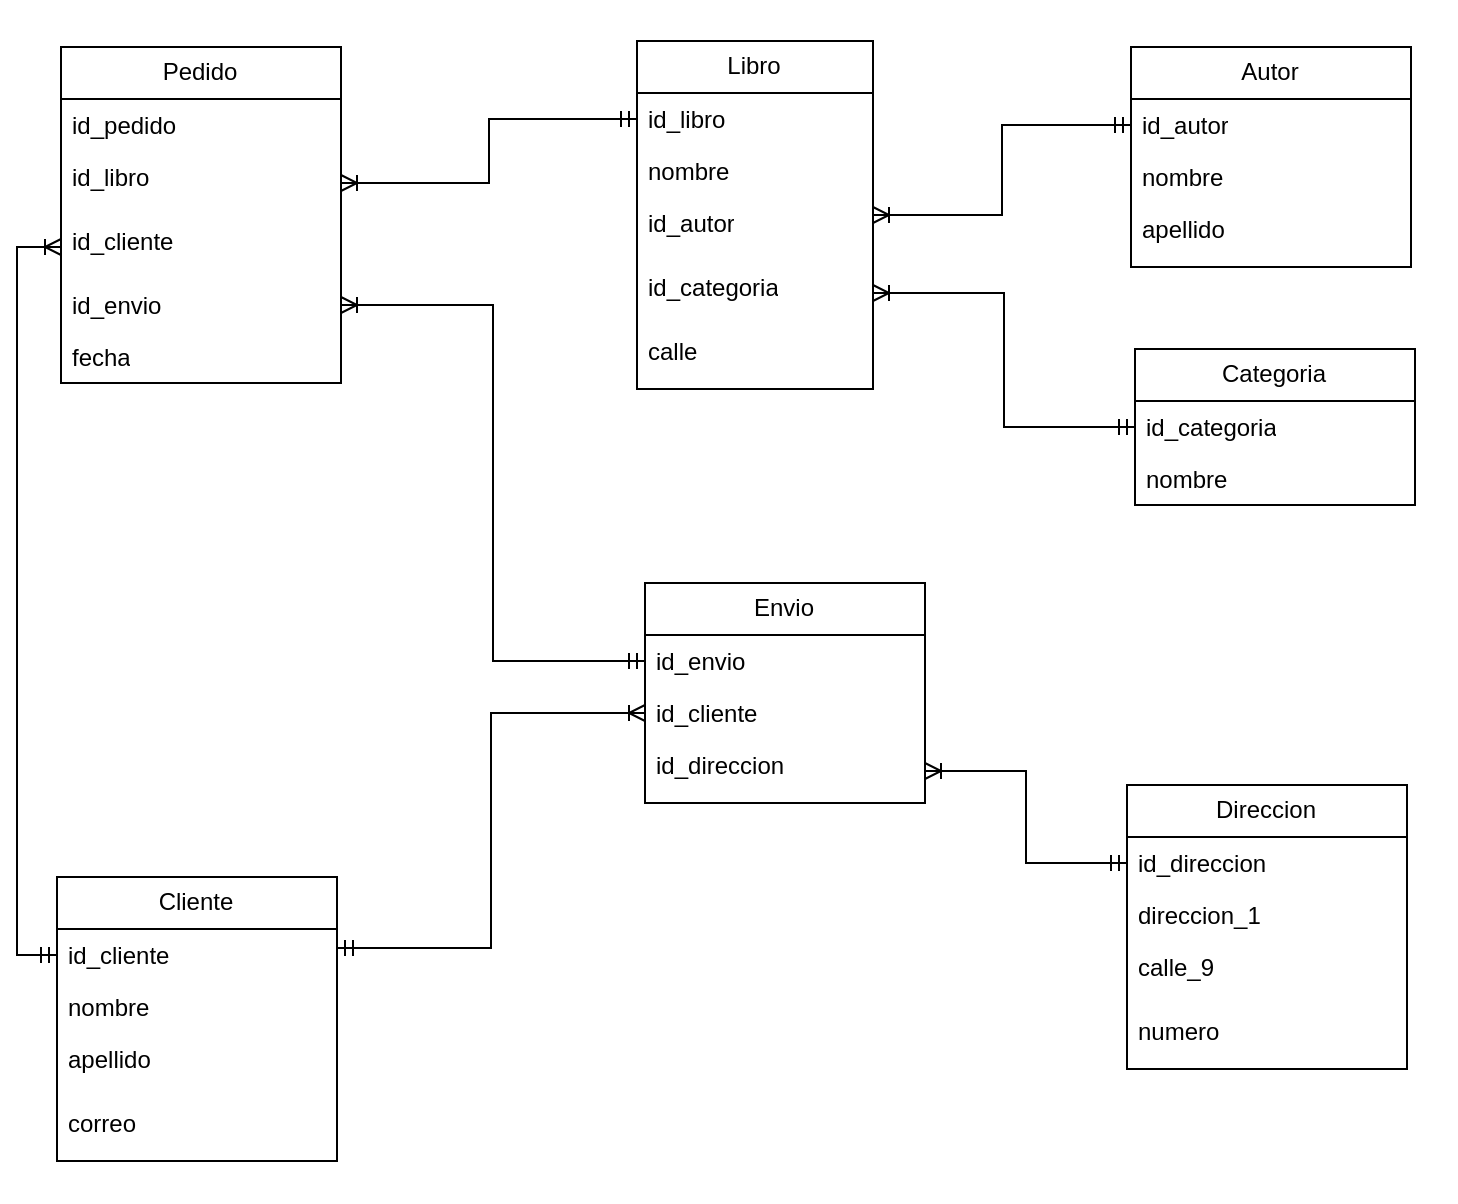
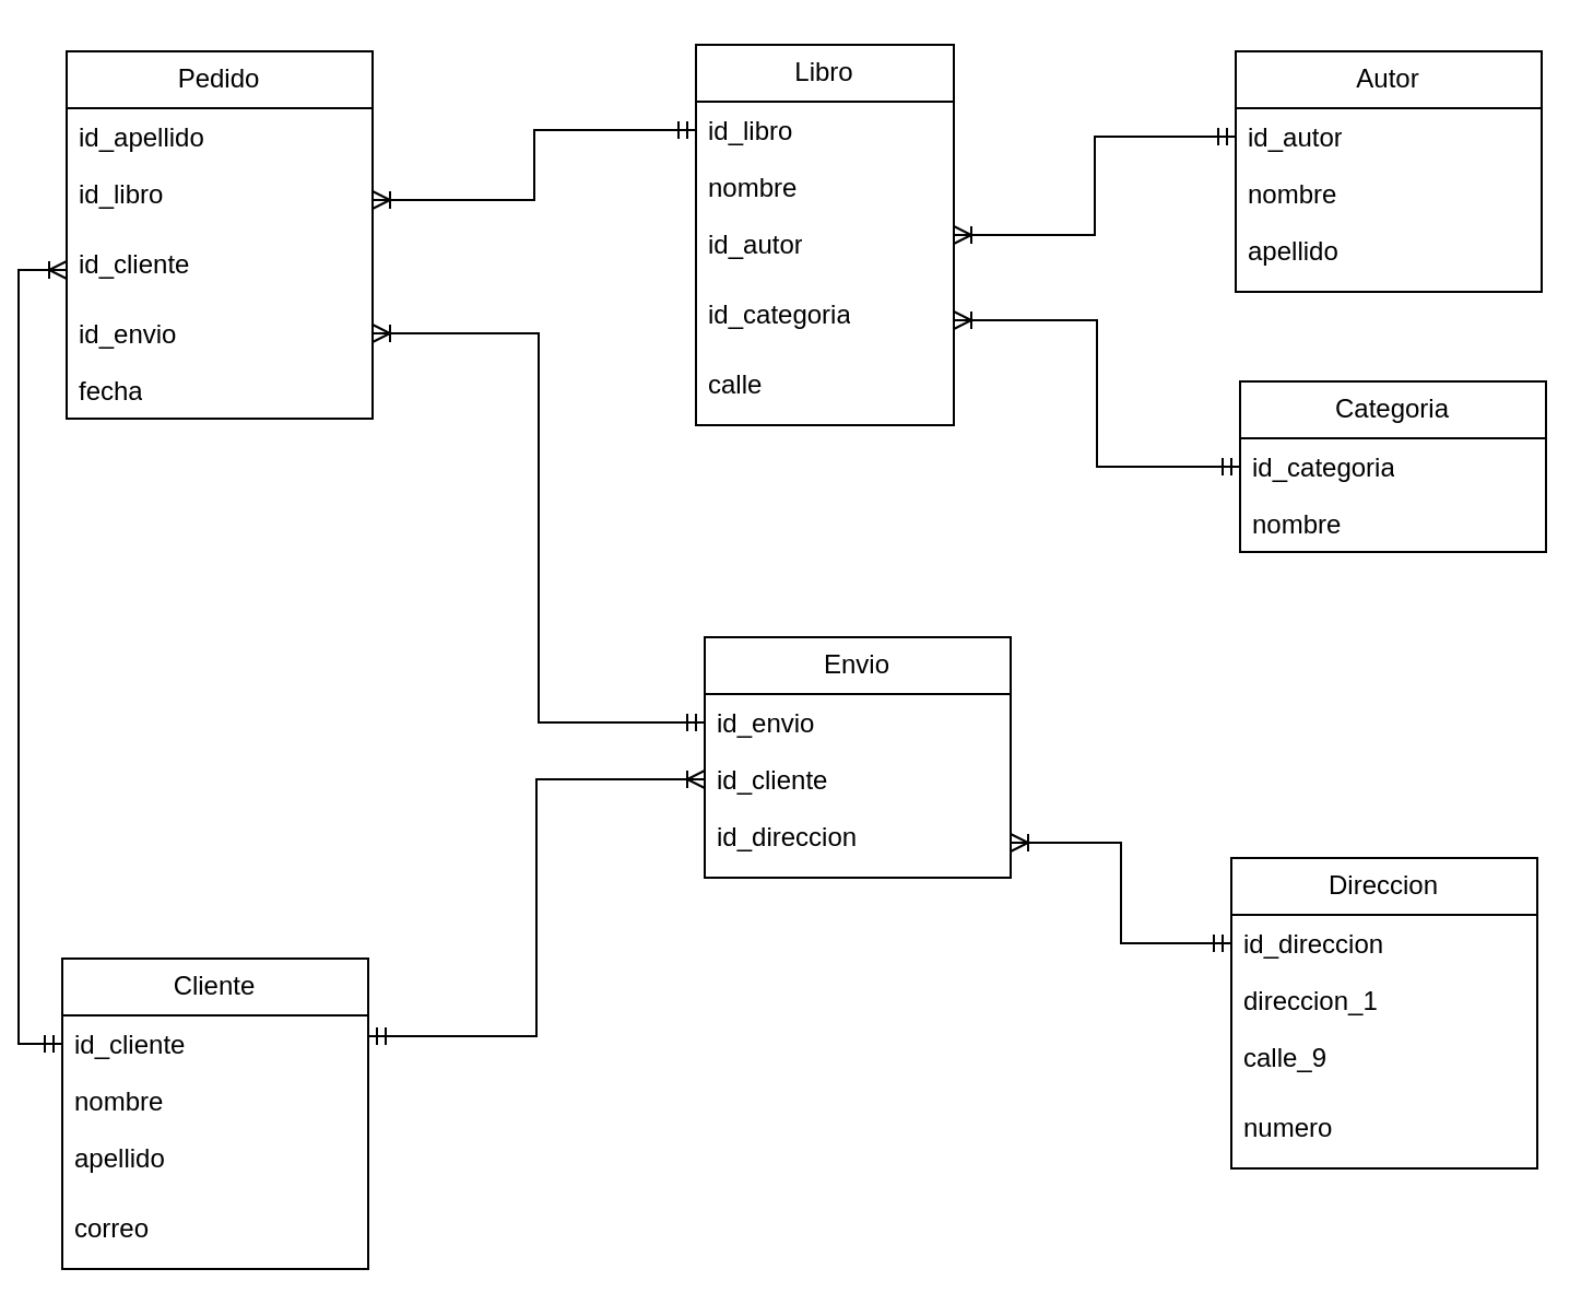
  <mxCell id="0" />
  <mxCell id="1" parent="0" />
  <mxCell id="2" value="Cliente" style="swimlane;fontStyle=0;childLayout=stackLayout;horizontal=1;startSize=26;fillColor=none;horizontalStack=0;resizeParent=1;resizeParentMax=0;resizeLast=0;collapsible=1;marginBottom=0;whiteSpace=wrap;html=1;" parent="1" vertex="1"><mxGeometry x="20" y="438" width="140" height="142" as="geometry" /></mxCell>
  <mxCell id="3" value="id_cliente" style="text;strokeColor=none;fillColor=none;align=left;verticalAlign=top;spacingLeft=4;spacingRight=4;overflow=hidden;rotatable=0;points=[[0,0.5],[1,0.5]];portConstraint=eastwest;whiteSpace=wrap;html=1;" parent="2" vertex="1"><mxGeometry y="26" width="140" height="26" as="geometry" /></mxCell>
  <mxCell id="4" value="nombre" style="text;strokeColor=none;fillColor=none;align=left;verticalAlign=top;spacingLeft=4;spacingRight=4;overflow=hidden;rotatable=0;points=[[0,0.5],[1,0.5]];portConstraint=eastwest;whiteSpace=wrap;html=1;" parent="2" vertex="1"><mxGeometry y="52" width="140" height="26" as="geometry" /></mxCell>
  <mxCell id="5" value="apellido" style="text;strokeColor=none;fillColor=none;align=left;verticalAlign=top;spacingLeft=4;spacingRight=4;overflow=hidden;rotatable=0;points=[[0,0.5],[1,0.5]];portConstraint=eastwest;whiteSpace=wrap;html=1;" vertex="1" parent="2"><mxGeometry y="78" width="140" height="32" as="geometry" /></mxCell>
  <mxCell id="6" value="&lt;div&gt;correo&lt;/div&gt;" style="text;strokeColor=none;fillColor=none;align=left;verticalAlign=top;spacingLeft=4;spacingRight=4;overflow=hidden;rotatable=0;points=[[0,0.5],[1,0.5]];portConstraint=eastwest;whiteSpace=wrap;html=1;" parent="2" vertex="1"><mxGeometry y="110" width="140" height="32" as="geometry" /></mxCell>
  <mxCell id="7" style="edgeStyle=orthogonalEdgeStyle;rounded=0;orthogonalLoop=1;jettySize=auto;html=1;entryX=0;entryY=0.5;entryDx=0;entryDy=0;endArrow=ERmandOne;endFill=0;startArrow=ERoneToMany;startFill=0;" edge="1" parent="1" source="8" target="22"><mxGeometry relative="1" as="geometry" /></mxCell>
  <mxCell id="8" value="Libro" style="swimlane;fontStyle=0;childLayout=stackLayout;horizontal=1;startSize=26;fillColor=none;horizontalStack=0;resizeParent=1;resizeParentMax=0;resizeLast=0;collapsible=1;marginBottom=0;whiteSpace=wrap;html=1;" parent="1" vertex="1"><mxGeometry x="310" y="20" width="118" height="174" as="geometry" /></mxCell>
  <mxCell id="9" value="id_libro" style="text;strokeColor=none;fillColor=none;align=left;verticalAlign=top;spacingLeft=4;spacingRight=4;overflow=hidden;rotatable=0;points=[[0,0.5],[1,0.5]];portConstraint=eastwest;whiteSpace=wrap;html=1;" parent="8" vertex="1"><mxGeometry y="26" width="118" height="26" as="geometry" /></mxCell>
  <mxCell id="10" value="nombre" style="text;strokeColor=none;fillColor=none;align=left;verticalAlign=top;spacingLeft=4;spacingRight=4;overflow=hidden;rotatable=0;points=[[0,0.5],[1,0.5]];portConstraint=eastwest;whiteSpace=wrap;html=1;" parent="8" vertex="1"><mxGeometry y="52" width="118" height="26" as="geometry" /></mxCell>
  <mxCell id="11" value="id_autor" style="text;strokeColor=none;fillColor=none;align=left;verticalAlign=top;spacingLeft=4;spacingRight=4;overflow=hidden;rotatable=0;points=[[0,0.5],[1,0.5]];portConstraint=eastwest;whiteSpace=wrap;html=1;" parent="8" vertex="1"><mxGeometry y="78" width="118" height="32" as="geometry" /></mxCell>
  <mxCell id="12" value="id_categoria" style="text;strokeColor=none;fillColor=none;align=left;verticalAlign=top;spacingLeft=4;spacingRight=4;overflow=hidden;rotatable=0;points=[[0,0.5],[1,0.5]];portConstraint=eastwest;whiteSpace=wrap;html=1;" parent="8" vertex="1"><mxGeometry y="110" width="118" height="32" as="geometry" /></mxCell>
  <mxCell id="13" value="calle" style="text;strokeColor=none;fillColor=none;align=left;verticalAlign=top;spacingLeft=4;spacingRight=4;overflow=hidden;rotatable=0;points=[[0,0.5],[1,0.5]];portConstraint=eastwest;whiteSpace=wrap;html=1;" vertex="1" parent="8"><mxGeometry y="142" width="118" height="32" as="geometry" /></mxCell>
  <mxCell id="14" value="Pedido" style="swimlane;fontStyle=0;childLayout=stackLayout;horizontal=1;startSize=26;fillColor=none;horizontalStack=0;resizeParent=1;resizeParentMax=0;resizeLast=0;collapsible=1;marginBottom=0;whiteSpace=wrap;html=1;" parent="1" vertex="1"><mxGeometry x="22" y="23" width="140" height="168" as="geometry" /></mxCell>
- <mxCell id="15" value="id_pedido" style="text;strokeColor=none;fillColor=none;align=left;verticalAlign=top;spacingLeft=4;spacingRight=4;overflow=hidden;rotatable=0;points=[[0,0.5],[1,0.5]];portConstraint=eastwest;whiteSpace=wrap;html=1;" parent="14" vertex="1"><mxGeometry y="26" width="140" height="26" as="geometry" /></mxCell>
+ <mxCell id="15" value="id_apellido" style="text;strokeColor=none;fillColor=none;align=left;verticalAlign=top;spacingLeft=4;spacingRight=4;overflow=hidden;rotatable=0;points=[[0,0.5],[1,0.5]];portConstraint=eastwest;whiteSpace=wrap;html=1;" parent="14" vertex="1"><mxGeometry y="26" width="140" height="26" as="geometry" /></mxCell>
  <mxCell id="16" value="id_libro" style="text;strokeColor=none;fillColor=none;align=left;verticalAlign=top;spacingLeft=4;spacingRight=4;overflow=hidden;rotatable=0;points=[[0,0.5],[1,0.5]];portConstraint=eastwest;whiteSpace=wrap;html=1;" parent="14" vertex="1"><mxGeometry y="52" width="140" height="32" as="geometry" /></mxCell>
  <mxCell id="17" value="id_cliente" style="text;strokeColor=none;fillColor=none;align=left;verticalAlign=top;spacingLeft=4;spacingRight=4;overflow=hidden;rotatable=0;points=[[0,0.5],[1,0.5]];portConstraint=eastwest;whiteSpace=wrap;html=1;" parent="14" vertex="1"><mxGeometry y="84" width="140" height="32" as="geometry" /></mxCell>
  <mxCell id="18" value="id_envio" style="text;strokeColor=none;fillColor=none;align=left;verticalAlign=top;spacingLeft=4;spacingRight=4;overflow=hidden;rotatable=0;points=[[0,0.5],[1,0.5]];portConstraint=eastwest;whiteSpace=wrap;html=1;" vertex="1" parent="14"><mxGeometry y="116" width="140" height="26" as="geometry" /></mxCell>
  <mxCell id="19" value="fecha" style="text;strokeColor=none;fillColor=none;align=left;verticalAlign=top;spacingLeft=4;spacingRight=4;overflow=hidden;rotatable=0;points=[[0,0.5],[1,0.5]];portConstraint=eastwest;whiteSpace=wrap;html=1;" parent="14" vertex="1"><mxGeometry y="142" width="140" height="26" as="geometry" /></mxCell>
  <mxCell id="20" style="edgeStyle=orthogonalEdgeStyle;rounded=0;orthogonalLoop=1;jettySize=auto;html=1;entryX=1;entryY=0.5;entryDx=0;entryDy=0;exitX=0;exitY=0.5;exitDx=0;exitDy=0;endArrow=ERoneToMany;endFill=0;startArrow=ERmandOne;startFill=0;" parent="1" source="9" target="16" edge="1"><mxGeometry relative="1" as="geometry"><mxPoint x="407" y="-134" as="sourcePoint" /><mxPoint x="459" y="105" as="targetPoint" /></mxGeometry></mxCell>
  <mxCell id="21" value="Autor" style="swimlane;fontStyle=0;childLayout=stackLayout;horizontal=1;startSize=26;fillColor=none;horizontalStack=0;resizeParent=1;resizeParentMax=0;resizeLast=0;collapsible=1;marginBottom=0;whiteSpace=wrap;html=1;" vertex="1" parent="1"><mxGeometry x="557" y="23" width="140" height="110" as="geometry" /></mxCell>
  <mxCell id="22" value="id_autor" style="text;strokeColor=none;fillColor=none;align=left;verticalAlign=top;spacingLeft=4;spacingRight=4;overflow=hidden;rotatable=0;points=[[0,0.5],[1,0.5]];portConstraint=eastwest;whiteSpace=wrap;html=1;" vertex="1" parent="21"><mxGeometry y="26" width="140" height="26" as="geometry" /></mxCell>
  <mxCell id="23" value="nombre" style="text;strokeColor=none;fillColor=none;align=left;verticalAlign=top;spacingLeft=4;spacingRight=4;overflow=hidden;rotatable=0;points=[[0,0.5],[1,0.5]];portConstraint=eastwest;whiteSpace=wrap;html=1;" vertex="1" parent="21"><mxGeometry y="52" width="140" height="26" as="geometry" /></mxCell>
  <mxCell id="24" value="apellido" style="text;strokeColor=none;fillColor=none;align=left;verticalAlign=top;spacingLeft=4;spacingRight=4;overflow=hidden;rotatable=0;points=[[0,0.5],[1,0.5]];portConstraint=eastwest;whiteSpace=wrap;html=1;" vertex="1" parent="21"><mxGeometry y="78" width="140" height="32" as="geometry" /></mxCell>
  <mxCell id="25" value="Categoria" style="swimlane;fontStyle=0;childLayout=stackLayout;horizontal=1;startSize=26;fillColor=none;horizontalStack=0;resizeParent=1;resizeParentMax=0;resizeLast=0;collapsible=1;marginBottom=0;whiteSpace=wrap;html=1;" vertex="1" parent="1"><mxGeometry x="559" y="174" width="140" height="78" as="geometry" /></mxCell>
  <mxCell id="26" value="id_categoria" style="text;strokeColor=none;fillColor=none;align=left;verticalAlign=top;spacingLeft=4;spacingRight=4;overflow=hidden;rotatable=0;points=[[0,0.5],[1,0.5]];portConstraint=eastwest;whiteSpace=wrap;html=1;" vertex="1" parent="25"><mxGeometry y="26" width="140" height="26" as="geometry" /></mxCell>
  <mxCell id="27" value="nombre" style="text;strokeColor=none;fillColor=none;align=left;verticalAlign=top;spacingLeft=4;spacingRight=4;overflow=hidden;rotatable=0;points=[[0,0.5],[1,0.5]];portConstraint=eastwest;whiteSpace=wrap;html=1;" vertex="1" parent="25"><mxGeometry y="52" width="140" height="26" as="geometry" /></mxCell>
  <mxCell id="28" style="edgeStyle=orthogonalEdgeStyle;rounded=0;orthogonalLoop=1;jettySize=auto;html=1;entryX=0;entryY=0.5;entryDx=0;entryDy=0;exitX=1;exitY=0.5;exitDx=0;exitDy=0;endArrow=ERmandOne;endFill=0;startArrow=ERoneToMany;startFill=0;" edge="1" parent="1" source="12" target="26"><mxGeometry relative="1" as="geometry"><mxPoint x="481" y="-55.5" as="sourcePoint" /><mxPoint x="525" y="203.5" as="targetPoint" /></mxGeometry></mxCell>
  <mxCell id="29" value="Direccion" style="swimlane;fontStyle=0;childLayout=stackLayout;horizontal=1;startSize=26;fillColor=none;horizontalStack=0;resizeParent=1;resizeParentMax=0;resizeLast=0;collapsible=1;marginBottom=0;whiteSpace=wrap;html=1;" vertex="1" parent="1"><mxGeometry x="555" y="392" width="140" height="142" as="geometry" /></mxCell>
  <mxCell id="30" value="id_direccion" style="text;strokeColor=none;fillColor=none;align=left;verticalAlign=top;spacingLeft=4;spacingRight=4;overflow=hidden;rotatable=0;points=[[0,0.5],[1,0.5]];portConstraint=eastwest;whiteSpace=wrap;html=1;" vertex="1" parent="29"><mxGeometry y="26" width="140" height="26" as="geometry" /></mxCell>
  <mxCell id="31" value="direccion_1" style="text;strokeColor=none;fillColor=none;align=left;verticalAlign=top;spacingLeft=4;spacingRight=4;overflow=hidden;rotatable=0;points=[[0,0.5],[1,0.5]];portConstraint=eastwest;whiteSpace=wrap;html=1;" vertex="1" parent="29"><mxGeometry y="52" width="140" height="26" as="geometry" /></mxCell>
  <mxCell id="32" value="calle_9" style="text;strokeColor=none;fillColor=none;align=left;verticalAlign=top;spacingLeft=4;spacingRight=4;overflow=hidden;rotatable=0;points=[[0,0.5],[1,0.5]];portConstraint=eastwest;whiteSpace=wrap;html=1;" vertex="1" parent="29"><mxGeometry y="78" width="140" height="32" as="geometry" /></mxCell>
  <mxCell id="33" value="numero" style="text;strokeColor=none;fillColor=none;align=left;verticalAlign=top;spacingLeft=4;spacingRight=4;overflow=hidden;rotatable=0;points=[[0,0.5],[1,0.5]];portConstraint=eastwest;whiteSpace=wrap;html=1;" vertex="1" parent="29"><mxGeometry y="110" width="140" height="32" as="geometry" /></mxCell>
  <mxCell id="34" value="Envio" style="swimlane;fontStyle=0;childLayout=stackLayout;horizontal=1;startSize=26;fillColor=none;horizontalStack=0;resizeParent=1;resizeParentMax=0;resizeLast=0;collapsible=1;marginBottom=0;whiteSpace=wrap;html=1;" vertex="1" parent="1"><mxGeometry x="314" y="291" width="140" height="110" as="geometry" /></mxCell>
  <mxCell id="35" value="id_envio" style="text;strokeColor=none;fillColor=none;align=left;verticalAlign=top;spacingLeft=4;spacingRight=4;overflow=hidden;rotatable=0;points=[[0,0.5],[1,0.5]];portConstraint=eastwest;whiteSpace=wrap;html=1;" vertex="1" parent="34"><mxGeometry y="26" width="140" height="26" as="geometry" /></mxCell>
  <mxCell id="36" value="id_cliente" style="text;strokeColor=none;fillColor=none;align=left;verticalAlign=top;spacingLeft=4;spacingRight=4;overflow=hidden;rotatable=0;points=[[0,0.5],[1,0.5]];portConstraint=eastwest;whiteSpace=wrap;html=1;" vertex="1" parent="34"><mxGeometry y="52" width="140" height="26" as="geometry" /></mxCell>
  <mxCell id="37" value="id_direccion" style="text;strokeColor=none;fillColor=none;align=left;verticalAlign=top;spacingLeft=4;spacingRight=4;overflow=hidden;rotatable=0;points=[[0,0.5],[1,0.5]];portConstraint=eastwest;whiteSpace=wrap;html=1;" vertex="1" parent="34"><mxGeometry y="78" width="140" height="32" as="geometry" /></mxCell>
  <mxCell id="38" style="edgeStyle=orthogonalEdgeStyle;rounded=0;orthogonalLoop=1;jettySize=auto;html=1;entryX=1;entryY=0.5;entryDx=0;entryDy=0;endArrow=ERoneToMany;endFill=0;startArrow=ERmandOne;startFill=0;" edge="1" parent="1" source="30" target="37"><mxGeometry relative="1" as="geometry" /></mxCell>
  <mxCell id="39" style="edgeStyle=orthogonalEdgeStyle;rounded=0;orthogonalLoop=1;jettySize=auto;html=1;entryX=1;entryY=0.5;entryDx=0;entryDy=0;endArrow=ERoneToMany;endFill=0;startArrow=ERmandOne;startFill=0;" edge="1" parent="1" source="35" target="18"><mxGeometry relative="1" as="geometry" /></mxCell>
  <mxCell id="40" style="edgeStyle=orthogonalEdgeStyle;rounded=0;orthogonalLoop=1;jettySize=auto;html=1;entryX=0;entryY=0.5;entryDx=0;entryDy=0;endArrow=ERmandOne;endFill=0;startArrow=ERoneToMany;startFill=0;" edge="1" parent="1" source="17" target="3"><mxGeometry relative="1" as="geometry" /></mxCell>
  <mxCell id="41" style="edgeStyle=orthogonalEdgeStyle;rounded=0;orthogonalLoop=1;jettySize=auto;html=1;entryX=1;entryY=0.25;entryDx=0;entryDy=0;endArrow=ERmandOne;endFill=0;startArrow=ERoneToMany;startFill=0;" edge="1" parent="1" source="36" target="2"><mxGeometry relative="1" as="geometry" /></mxCell>
